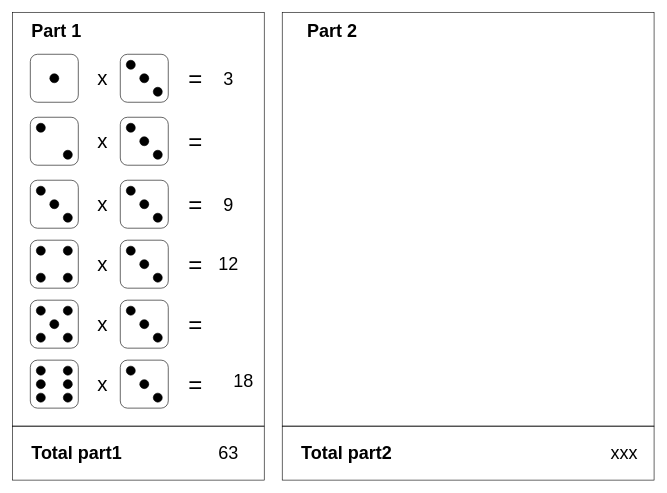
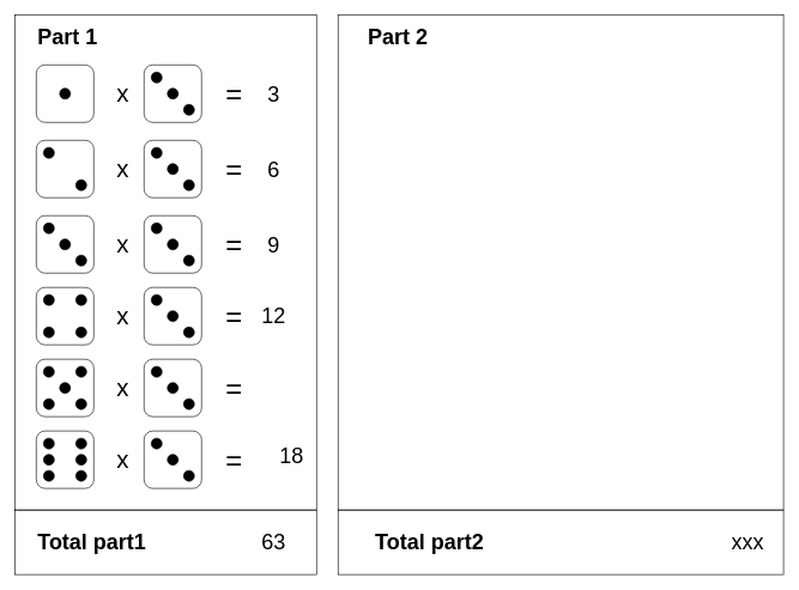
  <mxCell id="0" />
  <mxCell id="1" parent="0" />
  <mxCell id="2" value="" style="rounded=0;whiteSpace=wrap;html=1;strokeWidth=1;fontSize=25;fillColor=none;" vertex="1" parent="1"><mxGeometry x="470" y="710" width="620" height="90" as="geometry" /></mxCell>
  <mxCell id="3" value="" style="rounded=0;whiteSpace=wrap;html=1;fillColor=none;" vertex="1" parent="1"><mxGeometry x="20" y="20" width="420" height="690" as="geometry" /></mxCell>
  <mxCell id="4" value="" style="rounded=1;whiteSpace=wrap;html=1;" vertex="1" parent="1"><mxGeometry x="50" y="90" width="80" height="80" as="geometry" /></mxCell>
  <mxCell id="5" value="" style="ellipse;whiteSpace=wrap;html=1;fillColor=#000000;" vertex="1" parent="1"><mxGeometry x="82.5" y="122.5" width="15" height="15" as="geometry" /></mxCell>
  <mxCell id="6" value="" style="rounded=1;whiteSpace=wrap;html=1;" vertex="1" parent="1"><mxGeometry x="200" y="90" width="80" height="80" as="geometry" /></mxCell>
  <mxCell id="7" value="" style="ellipse;whiteSpace=wrap;html=1;fillColor=#000000;" vertex="1" parent="1"><mxGeometry x="232.5" y="122.5" width="15" height="15" as="geometry" /></mxCell>
  <mxCell id="8" value="" style="ellipse;whiteSpace=wrap;html=1;fillColor=#000000;" vertex="1" parent="1"><mxGeometry x="210" y="100" width="15" height="15" as="geometry" /></mxCell>
  <mxCell id="9" value="" style="ellipse;whiteSpace=wrap;html=1;fillColor=#000000;" vertex="1" parent="1"><mxGeometry x="255" y="145" width="15" height="15" as="geometry" /></mxCell>
  <mxCell id="10" value="&lt;font style=&quot;font-size: 30px;&quot;&gt;3&lt;/font&gt;" style="text;html=1;align=center;verticalAlign=middle;resizable=0;points=[];autosize=1;strokeColor=none;fillColor=none;strokeWidth=5;" vertex="1" parent="1"><mxGeometry x="360" y="105" width="40" height="50" as="geometry" /></mxCell>
  <mxCell id="11" value="&lt;font style=&quot;font-size: 40px;&quot;&gt;=&lt;/font&gt;" style="text;html=1;align=center;verticalAlign=middle;resizable=0;points=[];autosize=1;strokeColor=none;fillColor=none;strokeWidth=5;" vertex="1" parent="1"><mxGeometry x="300" y="100" width="50" height="60" as="geometry" /></mxCell>
  <mxCell id="12" value="&lt;font style=&quot;font-size: 34px;&quot;&gt;x&lt;/font&gt;" style="text;html=1;align=center;verticalAlign=middle;resizable=0;points=[];autosize=1;strokeColor=none;fillColor=none;strokeWidth=5;" vertex="1" parent="1"><mxGeometry x="150" y="105" width="40" height="50" as="geometry" /></mxCell>
  <mxCell id="13" value="" style="rounded=1;whiteSpace=wrap;html=1;" vertex="1" parent="1"><mxGeometry x="50" y="600" width="80" height="80" as="geometry" /></mxCell>
  <mxCell id="14" value="" style="rounded=1;whiteSpace=wrap;html=1;" vertex="1" parent="1"><mxGeometry x="200" y="600" width="80" height="80" as="geometry" /></mxCell>
  <mxCell id="15" value="" style="ellipse;whiteSpace=wrap;html=1;fillColor=#000000;" vertex="1" parent="1"><mxGeometry x="232.5" y="632.5" width="15" height="15" as="geometry" /></mxCell>
  <mxCell id="16" value="" style="ellipse;whiteSpace=wrap;html=1;fillColor=#000000;" vertex="1" parent="1"><mxGeometry x="210" y="610" width="15" height="15" as="geometry" /></mxCell>
  <mxCell id="17" value="" style="ellipse;whiteSpace=wrap;html=1;fillColor=#000000;" vertex="1" parent="1"><mxGeometry x="255" y="655" width="15" height="15" as="geometry" /></mxCell>
  <mxCell id="18" value="&lt;font style=&quot;font-size: 30px;&quot;&gt;18&lt;/font&gt;" style="text;html=1;align=center;verticalAlign=middle;resizable=0;points=[];autosize=1;strokeColor=none;fillColor=none;strokeWidth=5;" vertex="1" parent="1"><mxGeometry x="375" y="610" width="60" height="50" as="geometry" /></mxCell>
  <mxCell id="19" value="&lt;font style=&quot;font-size: 40px;&quot;&gt;=&lt;/font&gt;" style="text;html=1;align=center;verticalAlign=middle;resizable=0;points=[];autosize=1;strokeColor=none;fillColor=none;strokeWidth=5;" vertex="1" parent="1"><mxGeometry x="300" y="610" width="50" height="60" as="geometry" /></mxCell>
  <mxCell id="20" value="&lt;font style=&quot;font-size: 34px;&quot;&gt;x&lt;/font&gt;" style="text;html=1;align=center;verticalAlign=middle;resizable=0;points=[];autosize=1;strokeColor=none;fillColor=none;strokeWidth=5;" vertex="1" parent="1"><mxGeometry x="150" y="615" width="40" height="50" as="geometry" /></mxCell>
  <mxCell id="21" value="" style="ellipse;whiteSpace=wrap;html=1;fillColor=#000000;" vertex="1" parent="1"><mxGeometry x="60" y="610" width="15" height="15" as="geometry" /></mxCell>
  <mxCell id="22" value="" style="ellipse;whiteSpace=wrap;html=1;fillColor=#000000;" vertex="1" parent="1"><mxGeometry x="105" y="655" width="15" height="15" as="geometry" /></mxCell>
  <mxCell id="23" value="" style="group;rotation=90;" vertex="1" connectable="0" parent="1"><mxGeometry x="60" y="610" width="60" height="60" as="geometry" /></mxCell>
  <mxCell id="24" value="" style="ellipse;whiteSpace=wrap;html=1;fillColor=#000000;rotation=90;" vertex="1" parent="23"><mxGeometry x="45" width="15" height="15" as="geometry" /></mxCell>
  <mxCell id="25" value="" style="ellipse;whiteSpace=wrap;html=1;fillColor=#000000;rotation=90;" vertex="1" parent="23"><mxGeometry y="45" width="15" height="15" as="geometry" /></mxCell>
  <mxCell id="26" value="" style="ellipse;whiteSpace=wrap;html=1;fillColor=#000000;" vertex="1" parent="23"><mxGeometry x="45" y="22.5" width="15" height="15" as="geometry" /></mxCell>
  <mxCell id="27" value="" style="ellipse;whiteSpace=wrap;html=1;fillColor=#000000;" vertex="1" parent="23"><mxGeometry y="22.5" width="15" height="15" as="geometry" /></mxCell>
  <mxCell id="28" value="" style="rounded=1;whiteSpace=wrap;html=1;" vertex="1" parent="1"><mxGeometry x="50" y="500" width="80" height="80" as="geometry" /></mxCell>
  <mxCell id="29" value="" style="rounded=1;whiteSpace=wrap;html=1;" vertex="1" parent="1"><mxGeometry x="200" y="500" width="80" height="80" as="geometry" /></mxCell>
  <mxCell id="30" value="" style="ellipse;whiteSpace=wrap;html=1;fillColor=#000000;" vertex="1" parent="1"><mxGeometry x="232.5" y="532.5" width="15" height="15" as="geometry" /></mxCell>
  <mxCell id="31" value="" style="ellipse;whiteSpace=wrap;html=1;fillColor=#000000;" vertex="1" parent="1"><mxGeometry x="210" y="510" width="15" height="15" as="geometry" /></mxCell>
  <mxCell id="32" value="" style="ellipse;whiteSpace=wrap;html=1;fillColor=#000000;" vertex="1" parent="1"><mxGeometry x="255" y="555" width="15" height="15" as="geometry" /></mxCell>
  <mxCell id="33" value="&lt;font style=&quot;font-size: 40px;&quot;&gt;=&lt;/font&gt;" style="text;html=1;align=center;verticalAlign=middle;resizable=0;points=[];autosize=1;strokeColor=none;fillColor=none;strokeWidth=5;" vertex="1" parent="1"><mxGeometry x="300" y="510" width="50" height="60" as="geometry" /></mxCell>
  <mxCell id="34" value="&lt;font style=&quot;font-size: 34px;&quot;&gt;x&lt;/font&gt;" style="text;html=1;align=center;verticalAlign=middle;resizable=0;points=[];autosize=1;strokeColor=none;fillColor=none;strokeWidth=5;" vertex="1" parent="1"><mxGeometry x="150" y="515" width="40" height="50" as="geometry" /></mxCell>
  <mxCell id="35" value="" style="ellipse;whiteSpace=wrap;html=1;fillColor=#000000;" vertex="1" parent="1"><mxGeometry x="82.5" y="532.5" width="15" height="15" as="geometry" /></mxCell>
  <mxCell id="36" value="" style="ellipse;whiteSpace=wrap;html=1;fillColor=#000000;" vertex="1" parent="1"><mxGeometry x="60" y="510" width="15" height="15" as="geometry" /></mxCell>
  <mxCell id="37" value="" style="ellipse;whiteSpace=wrap;html=1;fillColor=#000000;" vertex="1" parent="1"><mxGeometry x="105" y="555" width="15" height="15" as="geometry" /></mxCell>
  <mxCell id="38" value="" style="group;rotation=90;" vertex="1" connectable="0" parent="1"><mxGeometry x="60" y="510" width="60" height="60" as="geometry" /></mxCell>
  <mxCell id="39" value="" style="ellipse;whiteSpace=wrap;html=1;fillColor=#000000;rotation=90;" vertex="1" parent="38"><mxGeometry x="45" width="15" height="15" as="geometry" /></mxCell>
  <mxCell id="40" value="" style="ellipse;whiteSpace=wrap;html=1;fillColor=#000000;rotation=90;" vertex="1" parent="38"><mxGeometry y="45" width="15" height="15" as="geometry" /></mxCell>
  <mxCell id="41" value="" style="rounded=1;whiteSpace=wrap;html=1;" vertex="1" parent="1"><mxGeometry x="50" y="400" width="80" height="80" as="geometry" /></mxCell>
  <mxCell id="42" value="" style="rounded=1;whiteSpace=wrap;html=1;" vertex="1" parent="1"><mxGeometry x="200" y="400" width="80" height="80" as="geometry" /></mxCell>
  <mxCell id="43" value="" style="ellipse;whiteSpace=wrap;html=1;fillColor=#000000;" vertex="1" parent="1"><mxGeometry x="232.5" y="432.5" width="15" height="15" as="geometry" /></mxCell>
  <mxCell id="44" value="" style="ellipse;whiteSpace=wrap;html=1;fillColor=#000000;" vertex="1" parent="1"><mxGeometry x="210" y="410" width="15" height="15" as="geometry" /></mxCell>
  <mxCell id="45" value="" style="ellipse;whiteSpace=wrap;html=1;fillColor=#000000;" vertex="1" parent="1"><mxGeometry x="255" y="455" width="15" height="15" as="geometry" /></mxCell>
  <mxCell id="46" value="&lt;font style=&quot;font-size: 30px;&quot;&gt;12&lt;/font&gt;" style="text;html=1;align=center;verticalAlign=middle;resizable=0;points=[];autosize=1;strokeColor=none;fillColor=none;strokeWidth=5;" vertex="1" parent="1"><mxGeometry x="350" y="415" width="60" height="50" as="geometry" /></mxCell>
  <mxCell id="47" value="&lt;font style=&quot;font-size: 40px;&quot;&gt;=&lt;/font&gt;" style="text;html=1;align=center;verticalAlign=middle;resizable=0;points=[];autosize=1;strokeColor=none;fillColor=none;strokeWidth=5;" vertex="1" parent="1"><mxGeometry x="300" y="410" width="50" height="60" as="geometry" /></mxCell>
  <mxCell id="48" value="&lt;font style=&quot;font-size: 34px;&quot;&gt;x&lt;/font&gt;" style="text;html=1;align=center;verticalAlign=middle;resizable=0;points=[];autosize=1;strokeColor=none;fillColor=none;strokeWidth=5;" vertex="1" parent="1"><mxGeometry x="150" y="415" width="40" height="50" as="geometry" /></mxCell>
  <mxCell id="49" value="" style="ellipse;whiteSpace=wrap;html=1;fillColor=#000000;" vertex="1" parent="1"><mxGeometry x="60" y="410" width="15" height="15" as="geometry" /></mxCell>
  <mxCell id="50" value="" style="ellipse;whiteSpace=wrap;html=1;fillColor=#000000;" vertex="1" parent="1"><mxGeometry x="105" y="455" width="15" height="15" as="geometry" /></mxCell>
  <mxCell id="51" value="" style="group;rotation=90;" vertex="1" connectable="0" parent="1"><mxGeometry x="60" y="410" width="60" height="60" as="geometry" /></mxCell>
  <mxCell id="52" value="" style="ellipse;whiteSpace=wrap;html=1;fillColor=#000000;rotation=90;" vertex="1" parent="51"><mxGeometry x="45" width="15" height="15" as="geometry" /></mxCell>
  <mxCell id="53" value="" style="ellipse;whiteSpace=wrap;html=1;fillColor=#000000;rotation=90;" vertex="1" parent="51"><mxGeometry y="45" width="15" height="15" as="geometry" /></mxCell>
  <mxCell id="54" value="" style="rounded=1;whiteSpace=wrap;html=1;" vertex="1" parent="1"><mxGeometry x="50" y="300" width="80" height="80" as="geometry" /></mxCell>
  <mxCell id="55" value="" style="rounded=1;whiteSpace=wrap;html=1;" vertex="1" parent="1"><mxGeometry x="200" y="300" width="80" height="80" as="geometry" /></mxCell>
  <mxCell id="56" value="" style="ellipse;whiteSpace=wrap;html=1;fillColor=#000000;" vertex="1" parent="1"><mxGeometry x="232.5" y="332.5" width="15" height="15" as="geometry" /></mxCell>
  <mxCell id="57" value="" style="ellipse;whiteSpace=wrap;html=1;fillColor=#000000;" vertex="1" parent="1"><mxGeometry x="210" y="310" width="15" height="15" as="geometry" /></mxCell>
  <mxCell id="58" value="" style="ellipse;whiteSpace=wrap;html=1;fillColor=#000000;" vertex="1" parent="1"><mxGeometry x="255" y="355" width="15" height="15" as="geometry" /></mxCell>
  <mxCell id="59" value="&lt;font style=&quot;font-size: 30px;&quot;&gt;9&lt;/font&gt;" style="text;html=1;align=center;verticalAlign=middle;resizable=0;points=[];autosize=1;strokeColor=none;fillColor=none;strokeWidth=5;" vertex="1" parent="1"><mxGeometry x="360" y="315" width="40" height="50" as="geometry" /></mxCell>
  <mxCell id="60" value="&lt;font style=&quot;font-size: 40px;&quot;&gt;=&lt;/font&gt;" style="text;html=1;align=center;verticalAlign=middle;resizable=0;points=[];autosize=1;strokeColor=none;fillColor=none;strokeWidth=5;" vertex="1" parent="1"><mxGeometry x="300" y="310" width="50" height="60" as="geometry" /></mxCell>
  <mxCell id="61" value="&lt;font style=&quot;font-size: 34px;&quot;&gt;x&lt;/font&gt;" style="text;html=1;align=center;verticalAlign=middle;resizable=0;points=[];autosize=1;strokeColor=none;fillColor=none;strokeWidth=5;" vertex="1" parent="1"><mxGeometry x="150" y="315" width="40" height="50" as="geometry" /></mxCell>
  <mxCell id="62" value="" style="ellipse;whiteSpace=wrap;html=1;fillColor=#000000;" vertex="1" parent="1"><mxGeometry x="82.5" y="332.5" width="15" height="15" as="geometry" /></mxCell>
  <mxCell id="63" value="" style="ellipse;whiteSpace=wrap;html=1;fillColor=#000000;" vertex="1" parent="1"><mxGeometry x="60" y="310" width="15" height="15" as="geometry" /></mxCell>
  <mxCell id="64" value="" style="ellipse;whiteSpace=wrap;html=1;fillColor=#000000;" vertex="1" parent="1"><mxGeometry x="105" y="355" width="15" height="15" as="geometry" /></mxCell>
  <mxCell id="65" value="" style="rounded=1;whiteSpace=wrap;html=1;" vertex="1" parent="1"><mxGeometry x="50" y="195" width="80" height="80" as="geometry" /></mxCell>
  <mxCell id="66" value="" style="rounded=1;whiteSpace=wrap;html=1;" vertex="1" parent="1"><mxGeometry x="200" y="195" width="80" height="80" as="geometry" /></mxCell>
  <mxCell id="67" value="" style="ellipse;whiteSpace=wrap;html=1;fillColor=#000000;" vertex="1" parent="1"><mxGeometry x="232.5" y="227.5" width="15" height="15" as="geometry" /></mxCell>
  <mxCell id="68" value="" style="ellipse;whiteSpace=wrap;html=1;fillColor=#000000;" vertex="1" parent="1"><mxGeometry x="210" y="205" width="15" height="15" as="geometry" /></mxCell>
  <mxCell id="69" value="" style="ellipse;whiteSpace=wrap;html=1;fillColor=#000000;" vertex="1" parent="1"><mxGeometry x="255" y="250" width="15" height="15" as="geometry" /></mxCell>
+ <mxCell id="70" value="&lt;font style=&quot;font-size: 30px;&quot;&gt;6&lt;/font&gt;" style="text;html=1;align=center;verticalAlign=middle;resizable=0;points=[];autosize=1;strokeColor=none;fillColor=none;strokeWidth=5;" vertex="1" parent="1"><mxGeometry x="360" y="210" width="40" height="50" as="geometry" /></mxCell>
  <mxCell id="71" value="&lt;font style=&quot;font-size: 40px;&quot;&gt;=&lt;/font&gt;" style="text;html=1;align=center;verticalAlign=middle;resizable=0;points=[];autosize=1;strokeColor=none;fillColor=none;strokeWidth=5;" vertex="1" parent="1"><mxGeometry x="300" y="205" width="50" height="60" as="geometry" /></mxCell>
  <mxCell id="72" value="&lt;font style=&quot;font-size: 34px;&quot;&gt;x&lt;/font&gt;" style="text;html=1;align=center;verticalAlign=middle;resizable=0;points=[];autosize=1;strokeColor=none;fillColor=none;strokeWidth=5;" vertex="1" parent="1"><mxGeometry x="150" y="210" width="40" height="50" as="geometry" /></mxCell>
  <mxCell id="73" value="" style="ellipse;whiteSpace=wrap;html=1;fillColor=#000000;" vertex="1" parent="1"><mxGeometry x="60" y="205" width="15" height="15" as="geometry" /></mxCell>
  <mxCell id="74" value="" style="ellipse;whiteSpace=wrap;html=1;fillColor=#000000;" vertex="1" parent="1"><mxGeometry x="105" y="250" width="15" height="15" as="geometry" /></mxCell>
  <mxCell id="75" value="" style="rounded=0;whiteSpace=wrap;html=1;fillColor=none;" vertex="1" parent="1"><mxGeometry x="470" y="20" width="620" height="690" as="geometry" /></mxCell>
  <mxCell id="76" value="&lt;font style=&quot;font-size: 30px;&quot;&gt;63&lt;/font&gt;" style="text;html=1;align=center;verticalAlign=middle;resizable=0;points=[];autosize=1;strokeColor=none;fillColor=none;strokeWidth=5;" vertex="1" parent="1"><mxGeometry x="350" y="730" width="60" height="50" as="geometry" /></mxCell>
  <mxCell id="77" value="&lt;font style=&quot;font-size: 30px;&quot;&gt;&lt;b&gt;Total part1&lt;/b&gt;&lt;/font&gt;" style="text;html=1;align=left;verticalAlign=middle;resizable=0;points=[];autosize=1;strokeColor=none;fillColor=none;strokeWidth=5;" vertex="1" parent="1"><mxGeometry x="50" y="730" width="170" height="50" as="geometry" /></mxCell>
  <mxCell id="78" value="&lt;font style=&quot;font-size: 30px;&quot;&gt;&lt;b&gt;Part 2&lt;/b&gt;&lt;/font&gt;" style="text;html=1;align=left;verticalAlign=middle;resizable=0;points=[];autosize=1;strokeColor=none;fillColor=none;strokeWidth=5;" vertex="1" parent="1"><mxGeometry x="510" y="25" width="110" height="50" as="geometry" /></mxCell>
  <mxCell id="79" value="&lt;font style=&quot;font-size: 30px;&quot;&gt;&lt;b&gt;Part 1&lt;/b&gt;&lt;/font&gt;" style="text;html=1;align=left;verticalAlign=middle;resizable=0;points=[];autosize=1;strokeColor=none;fillColor=none;strokeWidth=5;" vertex="1" parent="1"><mxGeometry x="50" y="25" width="110" height="50" as="geometry" /></mxCell>
  <mxCell id="80" value="" style="rounded=0;whiteSpace=wrap;html=1;strokeWidth=1;fontSize=25;fillColor=none;" vertex="1" parent="1"><mxGeometry x="20" y="710" width="420" height="90" as="geometry" /></mxCell>
  <mxCell id="81" value="&lt;font style=&quot;font-size: 30px;&quot;&gt;xxx&lt;/font&gt;" style="text;html=1;align=center;verticalAlign=middle;resizable=0;points=[];autosize=1;strokeColor=none;fillColor=none;strokeWidth=5;" vertex="1" parent="1"><mxGeometry x="1005" y="730" width="70" height="50" as="geometry" /></mxCell>
- <mxCell id="82" value="&lt;font style=&quot;font-size: 30px;&quot;&gt;&lt;b&gt;Total part2&lt;/b&gt;&lt;/font&gt;" style="text;html=1;align=left;verticalAlign=middle;resizable=0;points=[];autosize=1;strokeColor=none;fillColor=none;strokeWidth=5;" vertex="1" parent="1"><mxGeometry x="500" y="730" width="170" height="50" as="geometry" /></mxCell>
+ <mxCell id="82" value="&lt;font style=&quot;font-size: 30px;&quot;&gt;&lt;b&gt;Total part2&lt;/b&gt;&lt;/font&gt;" style="text;html=1;align=left;verticalAlign=middle;resizable=0;points=[];autosize=1;strokeColor=none;fillColor=none;strokeWidth=5;" vertex="1" parent="1"><mxGeometry x="520" y="730" width="170" height="50" as="geometry" /></mxCell>
